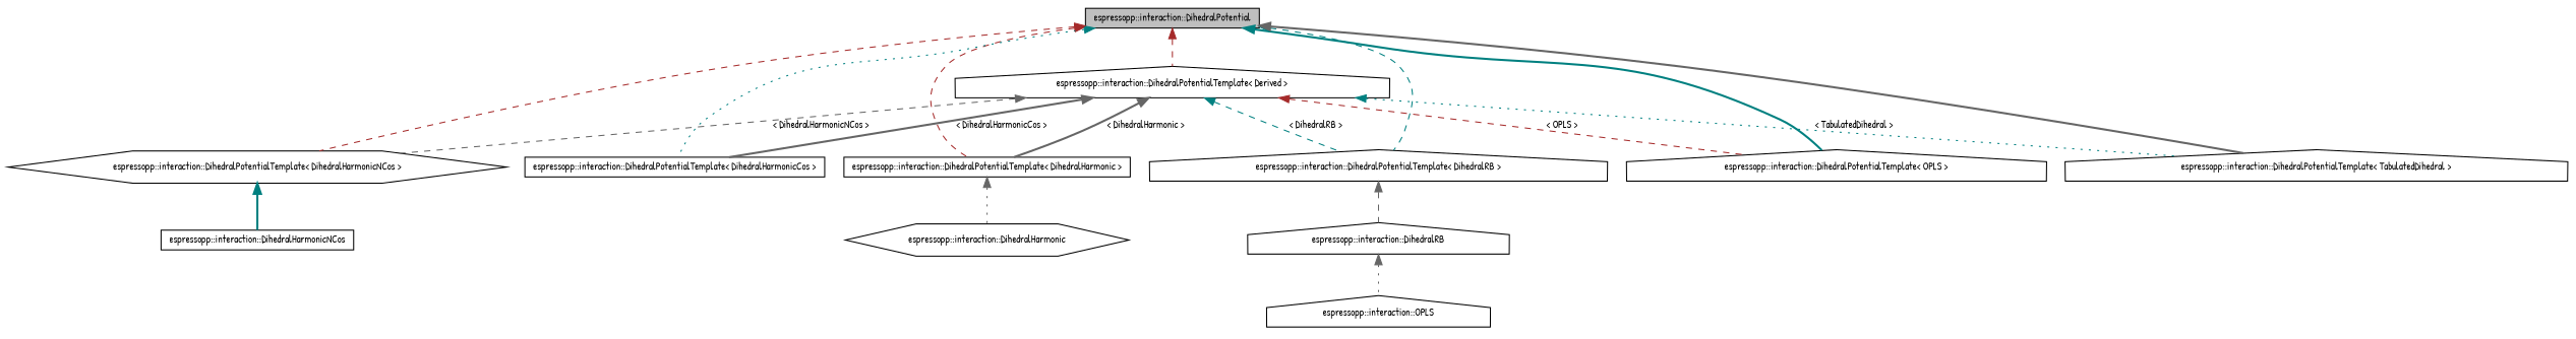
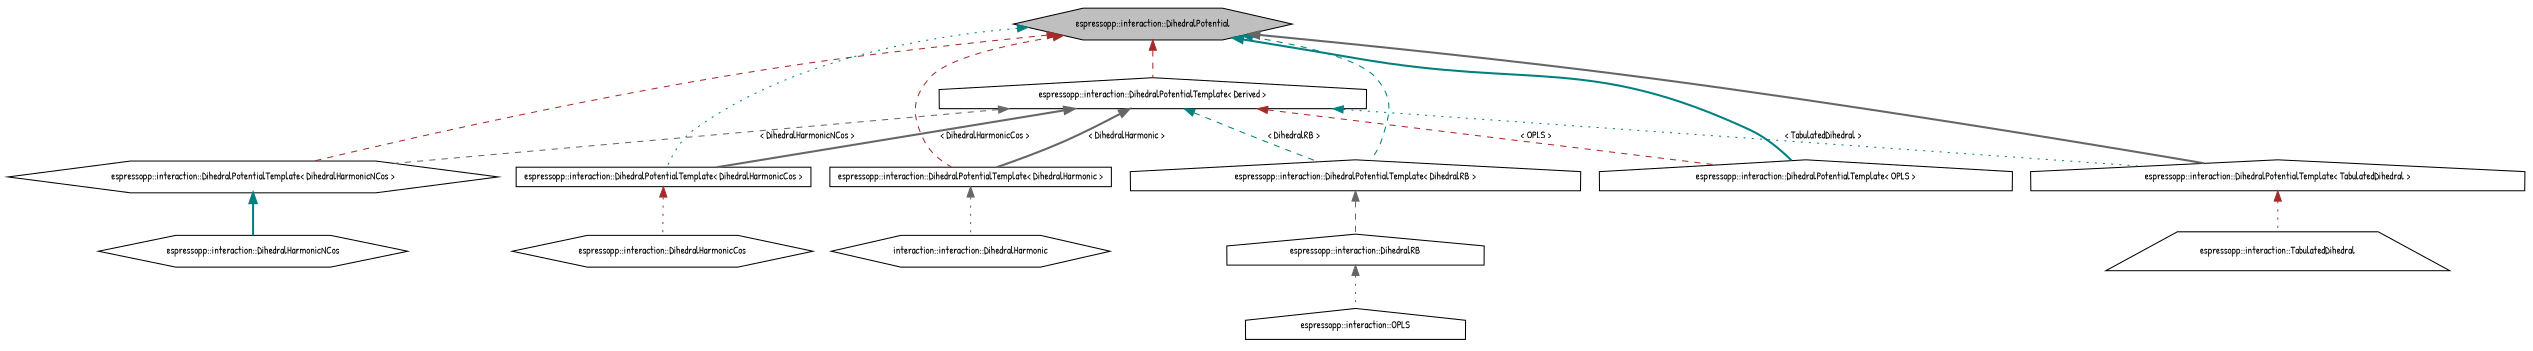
  digraph {
    fontname="Patrick Hand"
    rankdir=TB
    node [color=black fillcolor=white fontname="Patrick Hand" fontsize=10 shape=house style=filled]
    edge [color=gray40 dir=back fontname="Patrick Hand" fontsize=10 labelfontname=Helvetica labelfontsize=10 style=dashed]
-   n1 [fillcolor=grey75 fontcolor=black height=0.2 label="espressopp::interaction::DihedralPotential" shape=box width=0.4]
+   n1 [fillcolor=grey75 fontcolor=black height=0.2 label="espressopp::interaction::DihedralPotential" shape=hexagon width=0.4]
    n2 [height=0.2 label="espressopp::interaction::DihedralPotentialTemplate\< DihedralHarmonic \>" shape=box width=0.4]
    n3 [height=0.2 label="espressopp::interaction::DihedralPotentialTemplate\< DihedralHarmonicCos \>" shape=box width=0.4]
    n4 [height=0.2 label="espressopp::interaction::DihedralPotentialTemplate\< DihedralHarmonicNCos \>" shape=hexagon width=0.4]
    n5 [height=0.2 label="espressopp::interaction::DihedralPotentialTemplate\< DihedralRB \>" width=0.4]
    n6 [height=0.2 label="espressopp::interaction::DihedralPotentialTemplate\< OPLS \>" width=0.4]
    n7 [height=0.2 label="espressopp::interaction::DihedralPotentialTemplate\< TabulatedDihedral \>" width=0.4]
    n8 [height=0.2 label="espressopp::interaction::DihedralPotentialTemplate\< Derived \>" width=0.4]
-   n9 [height=0.2 label="espressopp::interaction::DihedralHarmonic" shape=hexagon width=0.4]
-   n11 [height=0.2 label="espressopp::interaction::DihedralHarmonicNCos" shape=box width=0.4]
+   n9 [height=0.2 label="interaction::interaction::DihedralHarmonic" shape=hexagon width=0.4]
+   n10 [height=0.2 label="espressopp::interaction::DihedralHarmonicCos" shape=hexagon width=0.4]
+   n11 [height=0.2 label="espressopp::interaction::DihedralHarmonicNCos" shape=hexagon width=0.4]
    n12 [height=0.2 label="espressopp::interaction::DihedralRB" width=0.4]
+   n13 [height=0.2 label="espressopp::interaction::TabulatedDihedral" shape=trapezium width=0.4]
    n14 [height=0.2 label="espressopp::interaction::OPLS" width=0.4]
    n1 -> n2 [color=brown]
    n1 -> n3 [color=teal style=dotted]
    n1 -> n4 [color=brown]
    n1 -> n5 [color=teal]
    n1 -> n6 [color=teal style=bold]
    n1 -> n7 [style=bold]
    n1 -> n8 [color=brown]
    n2 -> n9 [style=dotted]
+   n3 -> n10 [color=brown style=dotted]
    n4 -> n11 [color=teal style=bold]
    n5 -> n12
+   n7 -> n13 [color=brown style=dotted]
    n8 -> n2 [label=" \< DihedralHarmonic \>" style=bold]
    n8 -> n3 [label=" \< DihedralHarmonicCos \>" style=bold]
    n8 -> n4 [label=" \< DihedralHarmonicNCos \>"]
    n8 -> n5 [color=teal label=" \< DihedralRB \>"]
    n8 -> n6 [color=brown label=" \< OPLS \>"]
    n8 -> n7 [color=teal label=" \< TabulatedDihedral \>" style=dotted]
    n12 -> n14 [style=dotted]
  }
